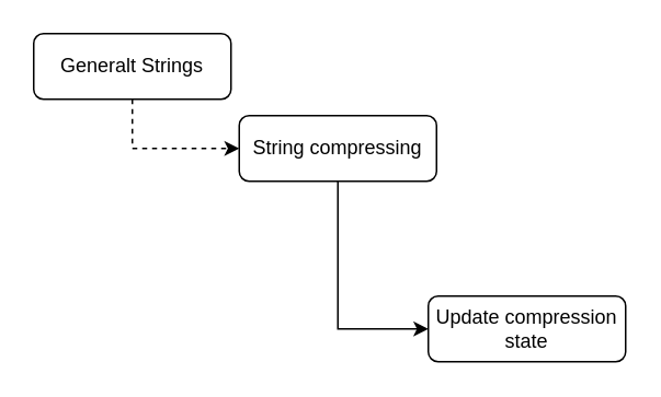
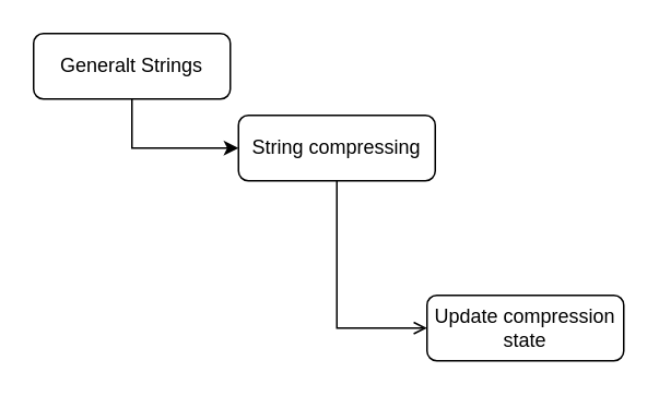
  <mxCell id="0" />
  <mxCell id="1" parent="0" />
- <mxCell id="2" style="edgeStyle=orthogonalEdgeStyle;rounded=0;orthogonalLoop=1;jettySize=auto;html=1;exitX=0.5;exitY=1;exitDx=0;exitDy=0;entryX=0;entryY=0.5;entryDx=0;entryDy=0;dashed=1;" edge="1" parent="1" source="3" target="5"><mxGeometry relative="1" as="geometry" /></mxCell>
+ <mxCell id="2" style="edgeStyle=orthogonalEdgeStyle;rounded=0;orthogonalLoop=1;jettySize=auto;html=1;exitX=0.5;exitY=1;exitDx=0;exitDy=0;entryX=0;entryY=0.5;entryDx=0;entryDy=0;" edge="1" parent="1" source="3" target="5"><mxGeometry relative="1" as="geometry" /></mxCell>
  <mxCell id="3" value="Generalt Strings" style="rounded=1;whiteSpace=wrap;html=1;" vertex="1" parent="1"><mxGeometry x="20" y="20" width="120" height="40" as="geometry" /></mxCell>
- <mxCell id="4" style="edgeStyle=orthogonalEdgeStyle;rounded=0;orthogonalLoop=1;jettySize=auto;html=1;exitX=0.5;exitY=1;exitDx=0;exitDy=0;entryX=0;entryY=0.5;entryDx=0;entryDy=0;" edge="1" parent="1" source="5" target="6"><mxGeometry relative="1" as="geometry" /></mxCell>
+ <mxCell id="4" style="edgeStyle=orthogonalEdgeStyle;rounded=0;orthogonalLoop=1;jettySize=auto;html=1;exitX=0.5;exitY=1;exitDx=0;exitDy=0;entryX=0;entryY=0.5;entryDx=0;entryDy=0;endArrow=open;" edge="1" parent="1" source="5" target="6"><mxGeometry relative="1" as="geometry" /></mxCell>
  <mxCell id="5" value="String compressing" style="rounded=1;whiteSpace=wrap;html=1;" vertex="1" parent="1"><mxGeometry x="145" y="70" width="120" height="40" as="geometry" /></mxCell>
  <mxCell id="6" value="Update compression state" style="rounded=1;whiteSpace=wrap;html=1;" vertex="1" parent="1"><mxGeometry x="260" y="180" width="120" height="40" as="geometry" /></mxCell>
